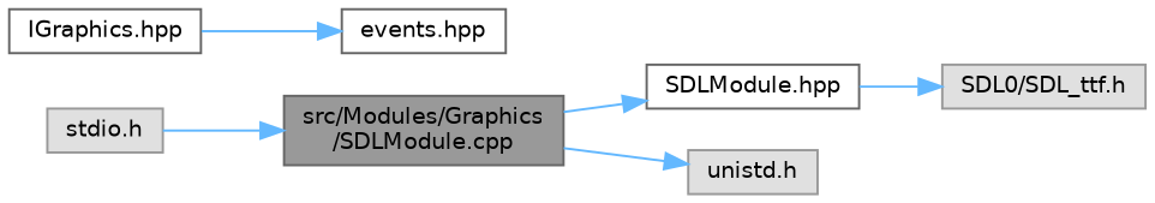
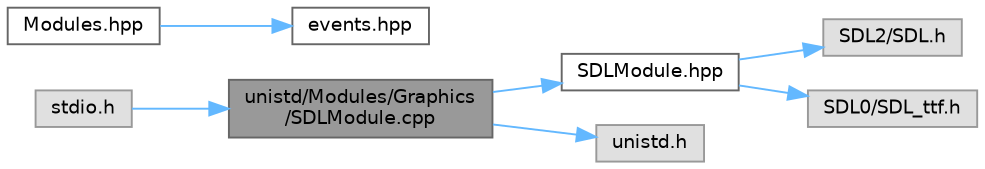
  digraph {
    rankdir=LR
    node [color=grey60 fillcolor="#E0E0E0" fontname=Helvetica fontsize=10 shape=box style=filled]
    edge [color=steelblue1 fontname=Helvetica fontsize=10 labelfontname=Helvetica labelfontsize=10 style=solid]
-   n1 [color=gray40 fillcolor=grey60 fontcolor=black height=0.2 label="src/Modules/Graphics\l/SDLModule.cpp" width=0.4]
+   n1 [color=gray40 fillcolor=grey60 fontcolor=black height=0.2 label="unistd/Modules/Graphics\l/SDLModule.cpp" width=0.4]
    n2 [color=grey40 fillcolor=white height=0.2 label="SDLModule.hpp" width=0.4]
    n3 [height=0.2 label="unistd.h" width=0.4]
+   n4 [height=0.2 label="SDL2/SDL.h" width=0.4]
    n5 [height=0.2 label="SDL0/SDL_ttf.h" width=0.4]
    n6 [height=0.2 label="stdio.h" width=0.4]
-   n7 [color=grey40 fillcolor=white height=0.2 label="IGraphics.hpp" width=0.4]
+   n7 [color=grey40 fillcolor=white height=0.2 label="Modules.hpp" width=0.4]
    n8 [color=grey40 fillcolor=white height=0.2 label="events.hpp" width=0.4]
    n1 -> n2
    n1 -> n3
+   n2 -> n4
    n2 -> n5
    n6 -> n1
    n7 -> n8
  }
